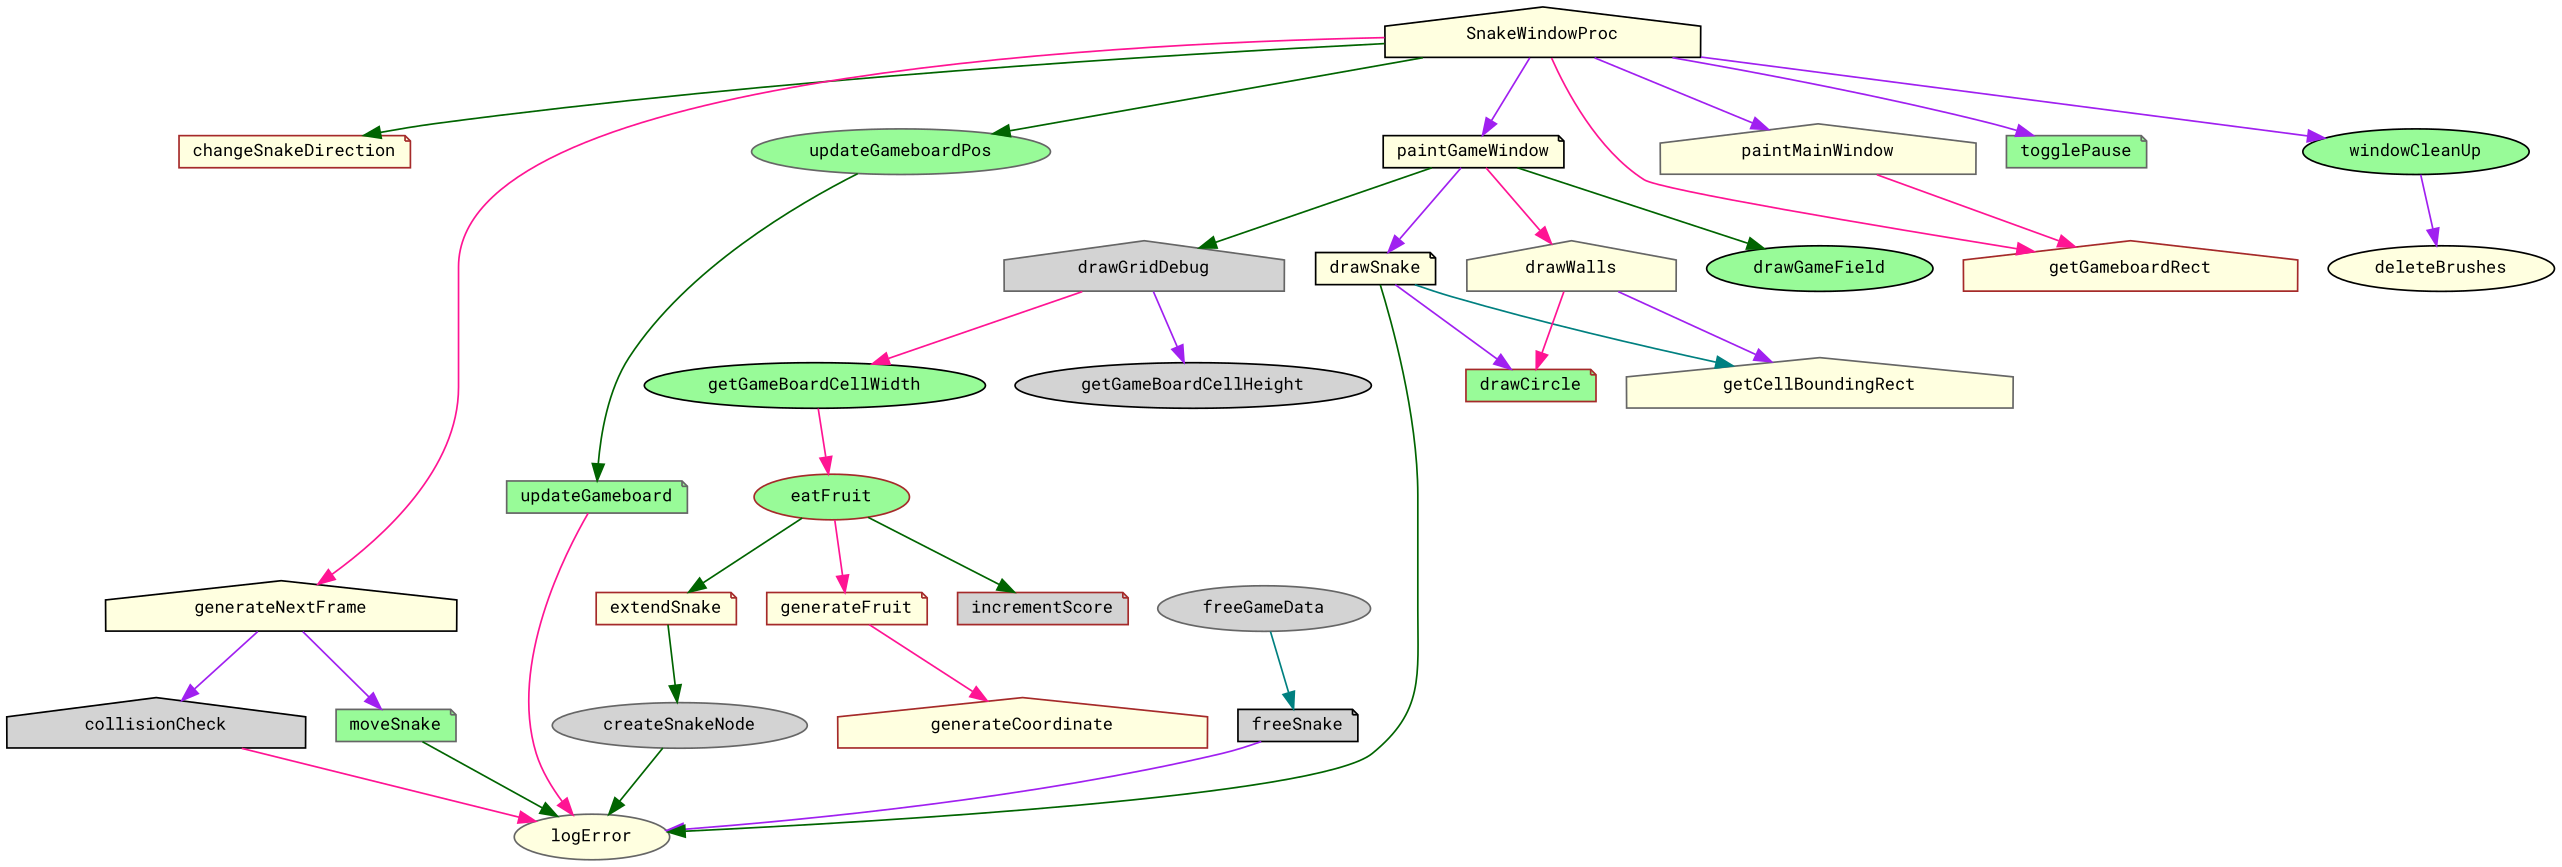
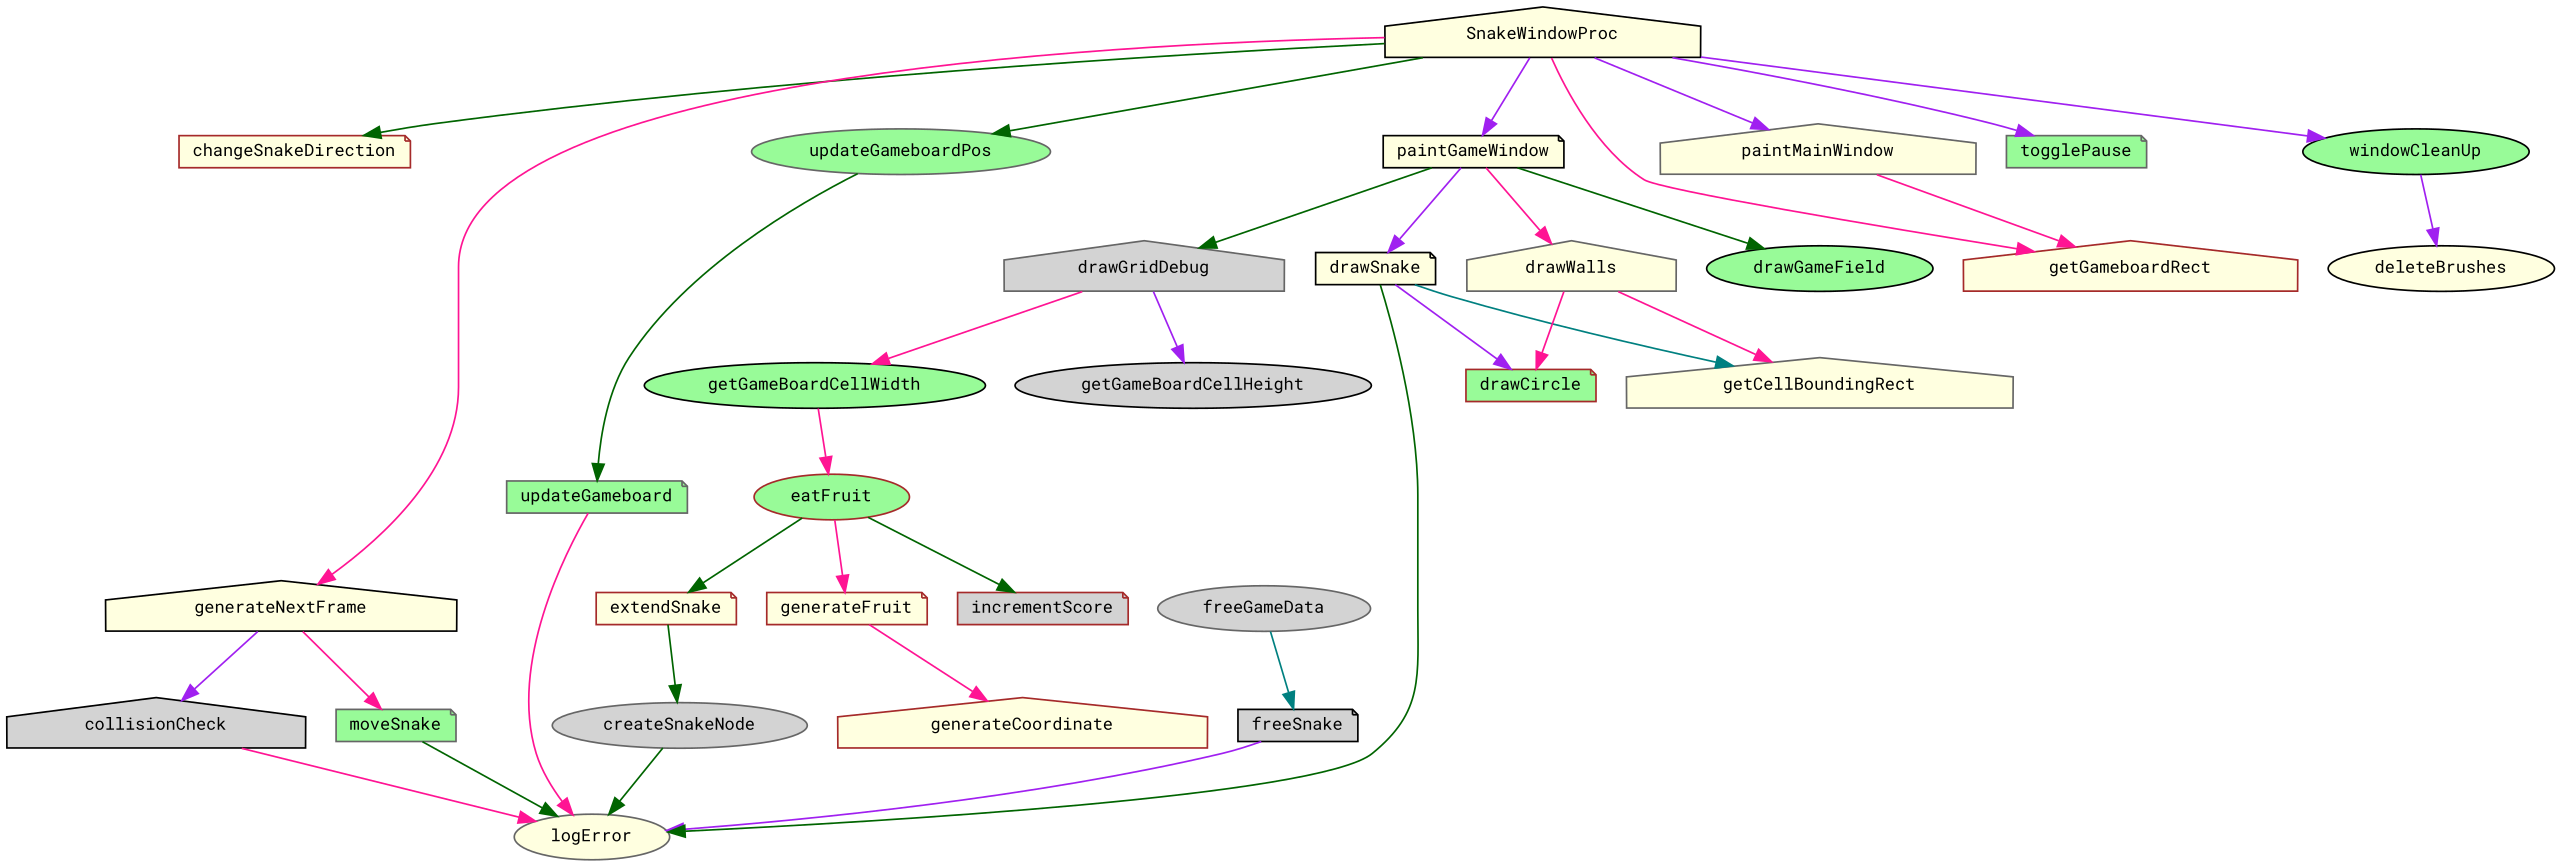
  digraph {
    fontname="Roboto Mono"
    rankdir=TB
    node [color=black fillcolor=lightyellow fontname="Roboto Mono" fontsize=10 shape=note style=filled]
    edge [color=purple fontname="Roboto Mono" fontsize=10 labelfontname=Helvetica labelfontsize=10 style=solid]
    n1 [fontcolor=black height=0.2 label=SnakeWindowProc shape=house width=0.4]
    n2 [color=brown height=0.2 label=changeSnakeDirection width=0.4]
    n3 [height=0.2 label=generateNextFrame shape=house width=0.4]
    n4 [color=brown height=0.2 label=getGameboardRect shape=house width=0.4]
    n5 [height=0.2 label=paintGameWindow width=0.4]
    n6 [color=gray40 height=0.2 label=paintMainWindow shape=house width=0.4]
    n7 [color=gray40 fillcolor=palegreen height=0.2 label=togglePause width=0.4]
    n8 [color=gray40 fillcolor=palegreen height=0.2 label=updateGameboardPos shape=ellipse width=0.4]
    n9 [fillcolor=palegreen height=0.2 label=windowCleanUp shape=ellipse width=0.4]
    n10 [color=gray40 fillcolor=lightgrey height=0.2 label=freeGameData shape=ellipse width=0.4]
    n11 [fillcolor=lightgrey height=0.2 label=freeSnake width=0.4]
    n12 [fillcolor=lightgrey height=0.2 label=collisionCheck shape=house width=0.4]
    n13 [color=gray40 fillcolor=palegreen height=0.2 label=moveSnake width=0.4]
    n14 [fillcolor=palegreen height=0.2 label=drawGameField shape=ellipse width=0.4]
    n15 [color=gray40 fillcolor=lightgrey height=0.2 label=drawGridDebug shape=house width=0.4]
    n16 [height=0.2 label=drawSnake width=0.4]
    n17 [color=gray40 height=0.2 label=drawWalls shape=house width=0.4]
    n18 [color=gray40 fillcolor=palegreen height=0.2 label=updateGameboard width=0.4]
    n19 [height=0.2 label=deleteBrushes shape=ellipse width=0.4]
    n20 [color=gray40 height=0.2 label=logError shape=ellipse width=0.4]
    n21 [color=brown fillcolor=palegreen height=0.2 label=eatFruit shape=ellipse width=0.4]
    n22 [color=brown height=0.2 label=extendSnake width=0.4]
    n23 [color=brown height=0.2 label=generateFruit width=0.4]
    n24 [color=brown fillcolor=lightgrey height=0.2 label=incrementScore width=0.4]
    n25 [color=gray40 fillcolor=lightgrey height=0.2 label=createSnakeNode shape=ellipse width=0.4]
    n26 [color=brown height=0.2 label=generateCoordinate shape=house width=0.4]
    n27 [fillcolor=lightgrey height=0.2 label=getGameBoardCellHeight shape=ellipse width=0.4]
    n28 [fillcolor=palegreen height=0.2 label=getGameBoardCellWidth shape=ellipse width=0.4]
    n29 [color=brown fillcolor=palegreen height=0.2 label=drawCircle width=0.4]
    n30 [color=gray40 height=0.2 label=getCellBoundingRect shape=house width=0.4]
    n1 -> n2 [color=darkgreen]
    n1 -> n3 [color=deeppink]
    n1 -> n4 [color=deeppink]
    n1 -> n5
    n1 -> n6
    n1 -> n7
    n1 -> n8 [color=darkgreen]
    n1 -> n9
    n3 -> n12
-   n3 -> n13
+   n3 -> n13 [color=deeppink]
    n5 -> n14 [color=darkgreen]
    n5 -> n15 [color=darkgreen]
    n5 -> n16
    n5 -> n17 [color=deeppink]
    n6 -> n4 [color=deeppink]
    n8 -> n18 [color=darkgreen]
    n9 -> n19
    n10 -> n11 [color=teal]
    n11 -> n20
    n12 -> n20 [color=deeppink]
    n13 -> n20 [color=darkgreen]
    n15 -> n27
    n15 -> n28 [color=deeppink]
    n16 -> n20 [color=darkgreen]
    n16 -> n29
    n16 -> n30 [color=teal]
    n17 -> n29 [color=deeppink]
-   n17 -> n30
+   n17 -> n30 [color=deeppink]
    n18 -> n20 [color=deeppink]
    n21 -> n22 [color=darkgreen]
    n21 -> n23 [color=deeppink]
    n21 -> n24 [color=darkgreen]
    n22 -> n25 [color=darkgreen]
    n23 -> n26 [color=deeppink]
    n25 -> n20 [color=darkgreen]
    n28 -> n21 [color=deeppink]
  }
